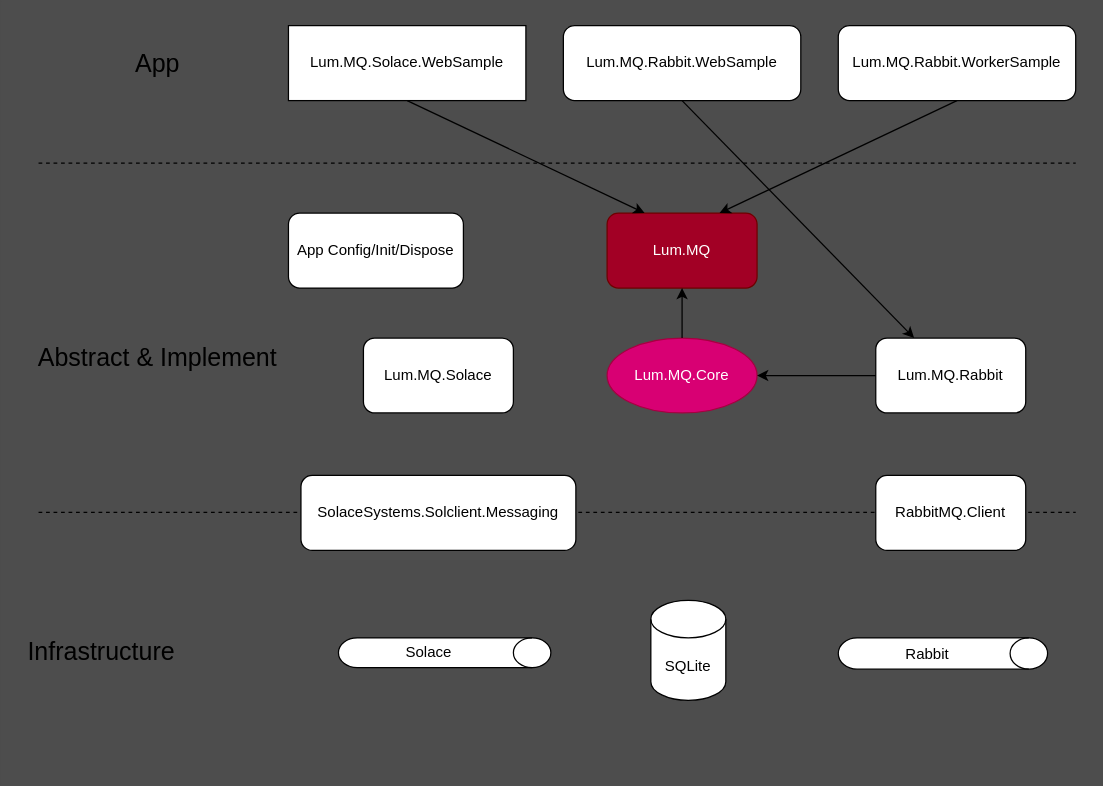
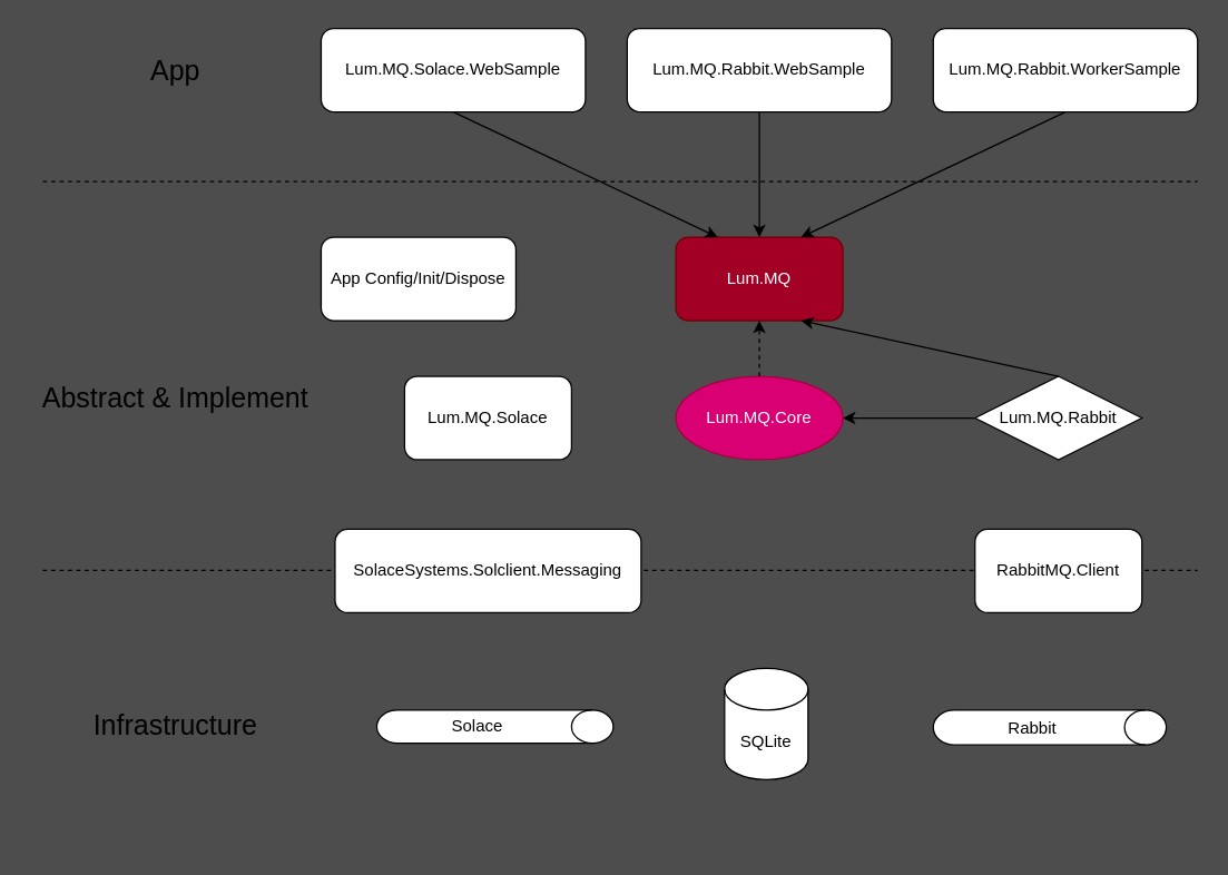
  <mxCell id="0" />
  <mxCell id="1" parent="0" />
  <mxCell id="2" value="Lum.MQ.Core" style="ellipse;whiteSpace=wrap;html=1;fillColor=#d80073;fontColor=#ffffff;strokeColor=#A50040;" parent="1" vertex="1"><mxGeometry x="485" y="270" width="120" height="60" as="geometry" /></mxCell>
  <mxCell id="3" value="Lum.MQ.Solace" style="rounded=1;whiteSpace=wrap;html=1;" parent="1" vertex="1"><mxGeometry x="290" y="270" width="120" height="60" as="geometry" /></mxCell>
- <mxCell id="4" value="Lum.MQ.Rabbit" style="rounded=1;whiteSpace=wrap;html=1;" parent="1" vertex="1"><mxGeometry x="700" y="270" width="120" height="60" as="geometry" /></mxCell>
+ <mxCell id="4" value="Lum.MQ.Rabbit" style="rhombus;whiteSpace=wrap;html=1;" parent="1" vertex="1"><mxGeometry x="700" y="270" width="120" height="60" as="geometry" /></mxCell>
  <mxCell id="5" value="Lum.MQ" style="rounded=1;whiteSpace=wrap;html=1;fillColor=#a20025;fontColor=#ffffff;strokeColor=#6F0000;" parent="1" vertex="1"><mxGeometry x="485" y="170" width="120" height="60" as="geometry" /></mxCell>
- <mxCell id="6" value="Lum.MQ.Solace.WebSample" style="whiteSpace=wrap;html=1;rounded=0;" parent="1" vertex="1"><mxGeometry x="230" y="20" width="190" height="60" as="geometry" /></mxCell>
+ <mxCell id="6" value="Lum.MQ.Solace.WebSample" style="rounded=1;whiteSpace=wrap;html=1;" parent="1" vertex="1"><mxGeometry x="230" y="20" width="190" height="60" as="geometry" /></mxCell>
  <mxCell id="7" value="Lum.MQ.Rabbit.WebSample" style="rounded=1;whiteSpace=wrap;html=1;" parent="1" vertex="1"><mxGeometry x="450" y="20" width="190" height="60" as="geometry" /></mxCell>
  <mxCell id="8" value="Lum.MQ.Rabbit.WorkerSample" style="rounded=1;whiteSpace=wrap;html=1;" parent="1" vertex="1"><mxGeometry x="670" y="20" width="190" height="60" as="geometry" /></mxCell>
  <mxCell id="9" value="" style="endArrow=none;dashed=1;html=1;" parent="1" edge="1"><mxGeometry width="50" height="50" relative="1" as="geometry"><mxPoint x="30" y="130" as="sourcePoint" /><mxPoint x="860" y="130" as="targetPoint" /></mxGeometry></mxCell>
  <mxCell id="10" value="" style="endArrow=none;dashed=1;html=1;" parent="1" edge="1"><mxGeometry width="50" height="50" relative="1" as="geometry"><mxPoint x="30" y="409.5" as="sourcePoint" /><mxPoint x="860" y="409.5" as="targetPoint" /></mxGeometry></mxCell>
  <mxCell id="11" value="App" style="text;html=1;align=center;verticalAlign=middle;resizable=0;points=[];autosize=1;strokeColor=none;fillColor=none;fontSize=20;" parent="1" vertex="1"><mxGeometry x="100" y="35" width="50" height="30" as="geometry" /></mxCell>
  <mxCell id="12" value="Abstract &amp;amp; Implement" style="text;html=1;align=center;verticalAlign=middle;resizable=0;points=[];autosize=1;strokeColor=none;fillColor=none;fontSize=20;" parent="1" vertex="1"><mxGeometry y="270" width="210" height="30" as="geometry" x="20" /></mxCell>
- <mxCell id="13" value="Infrastructure" style="text;html=1;align=center;verticalAlign=middle;resizable=0;points=[];autosize=1;strokeColor=none;fillColor=none;fontSize=20;" parent="1" vertex="1"><mxGeometry x="15" y="505" width="130" height="30" as="geometry" /></mxCell>
+ <mxCell id="13" value="Infrastructure" style="text;html=1;align=center;verticalAlign=middle;resizable=0;points=[];autosize=1;strokeColor=none;fillColor=none;fontSize=20;" parent="1" vertex="1"><mxGeometry x="60" y="505" width="130" height="30" as="geometry" /></mxCell>
  <mxCell id="14" value="" style="endArrow=classic;html=1;entryX=0.25;entryY=0;entryDx=0;entryDy=0;exitX=0.5;exitY=1;exitDx=0;exitDy=0;" parent="1" source="6" target="5" edge="1"><mxGeometry width="50" height="50" relative="1" as="geometry"><mxPoint x="330" y="240" as="sourcePoint" /><mxPoint x="380" y="190" as="targetPoint" /></mxGeometry></mxCell>
- <mxCell id="15" value="" style="endArrow=classic;html=1;exitX=0.5;exitY=1;exitDx=0;exitDy=0;" parent="1" source="7" target="4" edge="1"><mxGeometry width="50" height="50" relative="1" as="geometry"><mxPoint x="335" y="90" as="sourcePoint" /><mxPoint x="525" y="170" as="targetPoint" /></mxGeometry></mxCell>
+ <mxCell id="15" value="" style="endArrow=classic;html=1;entryX=0.5;entryY=0;entryDx=0;entryDy=0;exitX=0.5;exitY=1;exitDx=0;exitDy=0;" parent="1" source="7" target="5" edge="1"><mxGeometry width="50" height="50" relative="1" as="geometry"><mxPoint x="335" y="90" as="sourcePoint" /><mxPoint x="525" y="170" as="targetPoint" /></mxGeometry></mxCell>
  <mxCell id="16" value="" style="endArrow=classic;html=1;entryX=0.75;entryY=0;entryDx=0;entryDy=0;exitX=0.5;exitY=1;exitDx=0;exitDy=0;" parent="1" source="8" target="5" edge="1"><mxGeometry width="50" height="50" relative="1" as="geometry"><mxPoint x="345" y="100" as="sourcePoint" /><mxPoint x="535" y="180" as="targetPoint" /></mxGeometry></mxCell>
+ <mxCell id="17" value="" style="endArrow=classic;html=1;entryX=0.75;entryY=1;entryDx=0;entryDy=0;exitX=0.5;exitY=0;exitDx=0;exitDy=0;" parent="1" source="4" target="5" edge="1"><mxGeometry width="50" height="50" relative="1" as="geometry"><mxPoint x="365" y="120" as="sourcePoint" /><mxPoint x="555" y="200" as="targetPoint" /></mxGeometry></mxCell>
  <mxCell id="18" value="" style="endArrow=classic;html=1;entryX=1;entryY=0.5;entryDx=0;entryDy=0;exitX=0;exitY=0.5;exitDx=0;exitDy=0;" parent="1" source="4" target="2" edge="1"><mxGeometry width="50" height="50" relative="1" as="geometry"><mxPoint x="385" y="140" as="sourcePoint" /><mxPoint x="575" y="220" as="targetPoint" /></mxGeometry></mxCell>
- <mxCell id="19" value="" style="endArrow=classic;html=1;entryX=0.5;entryY=1;entryDx=0;entryDy=0;exitX=0.5;exitY=0;exitDx=0;exitDy=0;" parent="1" source="2" target="5" edge="1"><mxGeometry width="50" height="50" relative="1" as="geometry"><mxPoint x="395" y="150" as="sourcePoint" /><mxPoint x="585" y="230" as="targetPoint" /></mxGeometry></mxCell>
+ <mxCell id="19" value="" style="endArrow=classic;html=1;entryX=0.5;entryY=1;entryDx=0;entryDy=0;exitX=0.5;exitY=0;exitDx=0;exitDy=0;dashed=1;" parent="1" source="2" target="5" edge="1"><mxGeometry width="50" height="50" relative="1" as="geometry"><mxPoint x="395" y="150" as="sourcePoint" /><mxPoint x="585" y="230" as="targetPoint" /></mxGeometry></mxCell>
  <mxCell id="20" value="RabbitMQ.Client" style="rounded=1;whiteSpace=wrap;html=1;" parent="1" vertex="1"><mxGeometry x="700" y="380" width="120" height="60" as="geometry" /></mxCell>
  <mxCell id="21" value="SolaceSystems.Solclient.Messaging" style="rounded=1;whiteSpace=wrap;html=1;" parent="1" vertex="1"><mxGeometry x="240" y="380" width="220" height="60" as="geometry" /></mxCell>
  <mxCell id="22" value="App Config/Init/Dispose" style="rounded=1;whiteSpace=wrap;html=1;" parent="1" vertex="1"><mxGeometry x="230" y="170" width="140" height="60" as="geometry" /></mxCell>
  <mxCell id="23" value="SQLite" style="shape=cylinder3;whiteSpace=wrap;html=1;boundedLbl=1;backgroundOutline=1;size=15;" parent="1" vertex="1"><mxGeometry x="520" y="480" width="60" height="80" as="geometry" /></mxCell>
  <mxCell id="24" value="Solace" style="shape=cylinder3;whiteSpace=wrap;html=1;boundedLbl=1;backgroundOutline=1;size=15;rotation=90;horizontal=0;" parent="1" vertex="1"><mxGeometry x="343.13" y="436.88" width="23.75" height="170" as="geometry" /></mxCell>
  <mxCell id="25" value="Rabbit" style="shape=cylinder3;whiteSpace=wrap;html=1;boundedLbl=1;backgroundOutline=1;size=15;rotation=90;horizontal=0;" parent="1" vertex="1"><mxGeometry x="741.25" y="438.75" width="25" height="167.5" as="geometry" /></mxCell>
